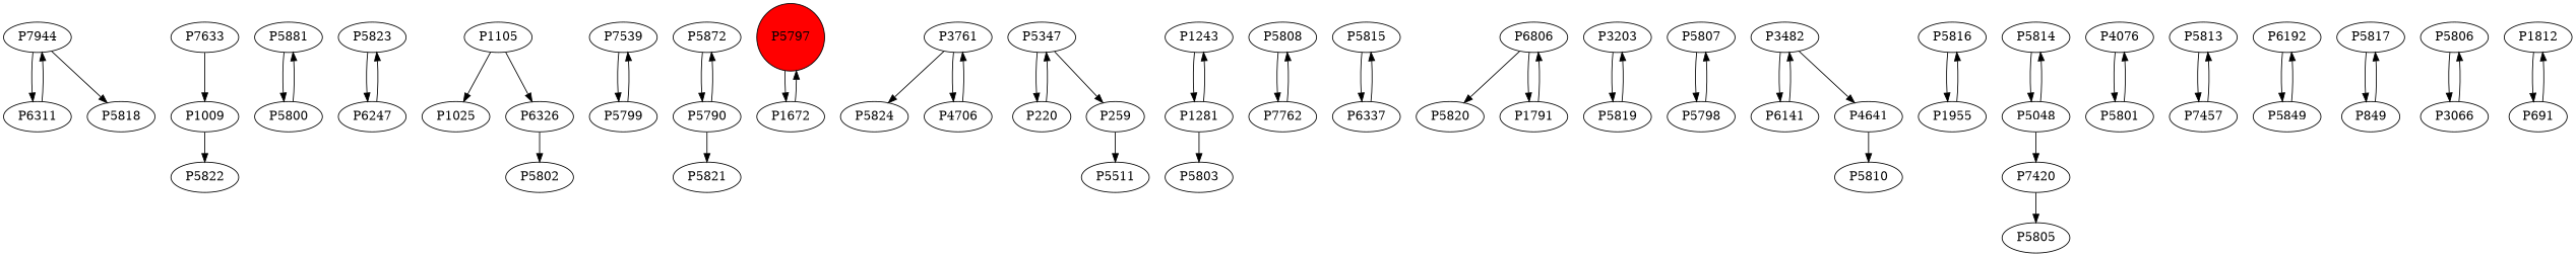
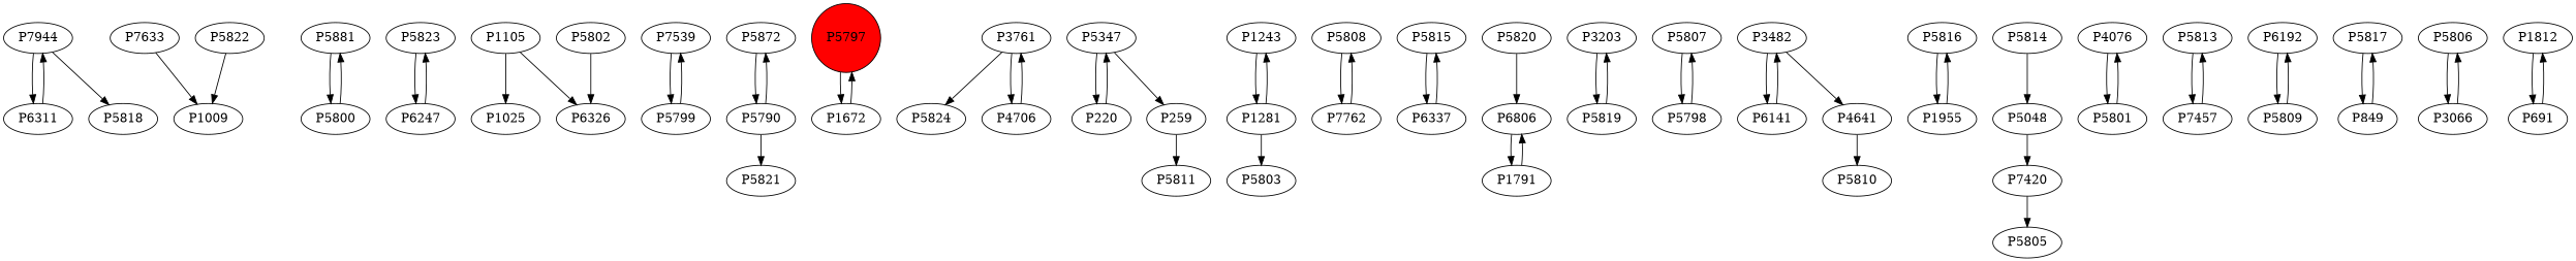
  digraph {
    P7944
    P6311
    P5818
    P7633
    P1009
    P5822
    P5881
    P5800
    P5823
    P6247
    P1105
    P1025
    P6326
    P5802
    P7539
    P5799
    P5872
    P5790
    P5821
    P5797 [fillcolor=red shape=circle style=filled]
    P1672
    P3761
    P5824
    P4706
    P5347
    P220
    P259
-   P5811 [label=P5511]
+   P5811
    P1243
    P1281
    P5803
    P5808
    P7762
    P5815
    P6337
    P6806
    P5820
    P1791
    P3203
    P5819
    P5807
    P5798
    P4641
    P5810
    P5816
    P1955
    P5814
    P5048
    P7420
    P5805
    P4076
    P5801
    P5813
    P7457
    P6141
    P3482
    P6192
-   P5809 [label=P5849]
+   P5809
    P5817
    P849
    P5806
    P3066
    n63 [label=P1812]
    P691
    P7944 -> P6311
    P7944 -> P5818
    P6311 -> P7944
    P7633 -> P1009
-   P1009 -> P5822
+   P5822 -> P1009
    P5881 -> P5800
    P5800 -> P5881
    P5823 -> P6247
    P6247 -> P5823
    P1105 -> P1025
    P1105 -> P6326
-   P6326 -> P5802
+   P5802 -> P6326
    P7539 -> P5799
    P5799 -> P7539
    P5872 -> P5790
    P5790 -> P5872
    P5790 -> P5821
    P5797 -> P1672
    P1672 -> P5797
    P3761 -> P5824
    P3761 -> P4706
    P4706 -> P3761
    P5347 -> P220
    P5347 -> P259
    P220 -> P5347
    P259 -> P5811
    P1243 -> P1281
    P1281 -> P1243
    P1281 -> P5803
    P5808 -> P7762
    P7762 -> P5808
    P5815 -> P6337
    P6337 -> P5815
-   P6806 -> P5820
+   P5820 -> P6806
    P6806 -> P1791
    P1791 -> P6806
    P3203 -> P5819
    P5819 -> P3203
    P5807 -> P5798
    P5798 -> P5807
    P4641 -> P5810
    P5816 -> P1955
    P1955 -> P5816
    P5814 -> P5048
-   P5048 -> P5814
    P5048 -> P7420
    P7420 -> P5805
    P4076 -> P5801
    P5801 -> P4076
    P5813 -> P7457
    P7457 -> P5813
    P6141 -> P3482
    P3482 -> P4641
    P3482 -> P6141
    P6192 -> P5809
    P5809 -> P6192
    P5817 -> P849
    P849 -> P5817
    P5806 -> P3066
    P3066 -> P5806
    n63 -> P691
    P691 -> n63
  }
